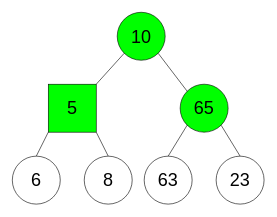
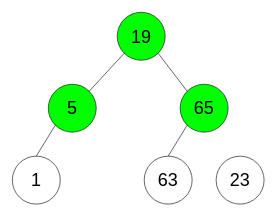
  <mxCell id="0" />
  <mxCell id="1" parent="0" />
- <mxCell id="2" value="&lt;font style=&quot;font-size: 30px&quot;&gt;10&lt;/font&gt;" style="ellipse;whiteSpace=wrap;html=1;aspect=fixed;fillColor=#00FF00;" vertex="1" parent="1"><mxGeometry x="195" y="20" width="80" height="80" as="geometry" /></mxCell>
- <mxCell id="3" value="&lt;font style=&quot;font-size: 30px&quot;&gt;5&lt;/font&gt;" style="whiteSpace=wrap;html=1;aspect=fixed;fillColor=#00FF00;rounded=0;" vertex="1" parent="1"><mxGeometry x="80" y="140" width="80" height="80" as="geometry" /></mxCell>
- <mxCell id="4" value="&lt;font style=&quot;font-size: 30px&quot;&gt;6&lt;/font&gt;" style="ellipse;whiteSpace=wrap;html=1;aspect=fixed;" vertex="1" parent="1"><mxGeometry x="20" y="260" width="80" height="80" as="geometry" /></mxCell>
- <mxCell id="5" value="&lt;font style=&quot;font-size: 30px&quot;&gt;8&lt;/font&gt;" style="ellipse;whiteSpace=wrap;html=1;aspect=fixed;" vertex="1" parent="1"><mxGeometry x="140" y="260" width="80" height="80" as="geometry" /></mxCell>
+ <mxCell id="2" value="&lt;font style=&quot;font-size: 30px&quot;&gt;19&lt;/font&gt;" style="ellipse;whiteSpace=wrap;html=1;aspect=fixed;fillColor=#00FF00;" vertex="1" parent="1"><mxGeometry x="195" y="20" width="80" height="80" as="geometry" /></mxCell>
+ <mxCell id="3" value="&lt;font style=&quot;font-size: 30px&quot;&gt;5&lt;/font&gt;" style="ellipse;whiteSpace=wrap;html=1;aspect=fixed;fillColor=#00FF00;" vertex="1" parent="1"><mxGeometry x="80" y="140" width="80" height="80" as="geometry" /></mxCell>
+ <mxCell id="4" value="&lt;font style=&quot;font-size: 30px&quot;&gt;1&lt;/font&gt;" style="ellipse;whiteSpace=wrap;html=1;aspect=fixed;" vertex="1" parent="1"><mxGeometry x="20" y="260" width="80" height="80" as="geometry" /></mxCell>
  <mxCell id="6" value="&lt;font style=&quot;font-size: 30px&quot;&gt;65&lt;/font&gt;" style="ellipse;whiteSpace=wrap;html=1;aspect=fixed;fillColor=#00FF00;" vertex="1" parent="1"><mxGeometry x="300" y="140" width="80" height="80" as="geometry" /></mxCell>
  <mxCell id="7" value="&lt;font style=&quot;font-size: 30px&quot;&gt;63&lt;/font&gt;" style="ellipse;whiteSpace=wrap;html=1;aspect=fixed;" vertex="1" parent="1"><mxGeometry x="240" y="260" width="80" height="80" as="geometry" /></mxCell>
  <mxCell id="8" value="&lt;font style=&quot;font-size: 30px&quot;&gt;23&lt;/font&gt;" style="ellipse;whiteSpace=wrap;html=1;aspect=fixed;" vertex="1" parent="1"><mxGeometry x="360" y="260" width="80" height="80" as="geometry" /></mxCell>
  <mxCell id="9" value="" style="endArrow=none;html=1;exitX=1;exitY=0;exitDx=0;exitDy=0;entryX=0;entryY=1;entryDx=0;entryDy=0;endFill=0;" edge="1" parent="1" source="3" target="2"><mxGeometry width="50" height="50" relative="1" as="geometry"><mxPoint x="100" y="100" as="sourcePoint" /><mxPoint x="150" y="50" as="targetPoint" /></mxGeometry></mxCell>
  <mxCell id="10" value="" style="endArrow=none;html=1;exitX=0;exitY=0;exitDx=0;exitDy=0;entryX=1;entryY=1;entryDx=0;entryDy=0;endFill=0;" edge="1" parent="1" source="6" target="2"><mxGeometry width="50" height="50" relative="1" as="geometry"><mxPoint x="250.004" y="153.436" as="sourcePoint" /><mxPoint x="338.436" y="90.004" as="targetPoint" /></mxGeometry></mxCell>
  <mxCell id="11" value="" style="endArrow=none;html=1;exitX=0.5;exitY=0;exitDx=0;exitDy=0;entryX=0;entryY=1;entryDx=0;entryDy=0;endFill=0;" edge="1" parent="1" source="4" target="3"><mxGeometry width="50" height="50" relative="1" as="geometry"><mxPoint x="-39.996" y="273.436" as="sourcePoint" /><mxPoint x="48.436" y="210.004" as="targetPoint" /></mxGeometry></mxCell>
- <mxCell id="12" value="" style="endArrow=none;html=1;exitX=0.5;exitY=0;exitDx=0;exitDy=0;entryX=1;entryY=1;entryDx=0;entryDy=0;endFill=0;" edge="1" parent="1" source="5" target="3"><mxGeometry width="50" height="50" relative="1" as="geometry"><mxPoint x="70" y="270" as="sourcePoint" /><mxPoint x="101.716" y="218.284" as="targetPoint" /></mxGeometry></mxCell>
  <mxCell id="13" value="" style="endArrow=none;html=1;exitX=0.5;exitY=0;exitDx=0;exitDy=0;entryX=0;entryY=1;entryDx=0;entryDy=0;endFill=0;" edge="1" parent="1" source="7" target="6"><mxGeometry width="50" height="50" relative="1" as="geometry"><mxPoint x="275" y="251.72" as="sourcePoint" /><mxPoint x="306.716" y="200.004" as="targetPoint" /></mxGeometry></mxCell>
- <mxCell id="14" value="" style="endArrow=none;html=1;exitX=0.5;exitY=0;exitDx=0;exitDy=0;entryX=1;entryY=1;entryDx=0;entryDy=0;endFill=0;" edge="1" parent="1" source="8" target="6"><mxGeometry width="50" height="50" relative="1" as="geometry"><mxPoint x="451.72" y="260" as="sourcePoint" /><mxPoint x="420.004" y="208.284" as="targetPoint" /></mxGeometry></mxCell>
